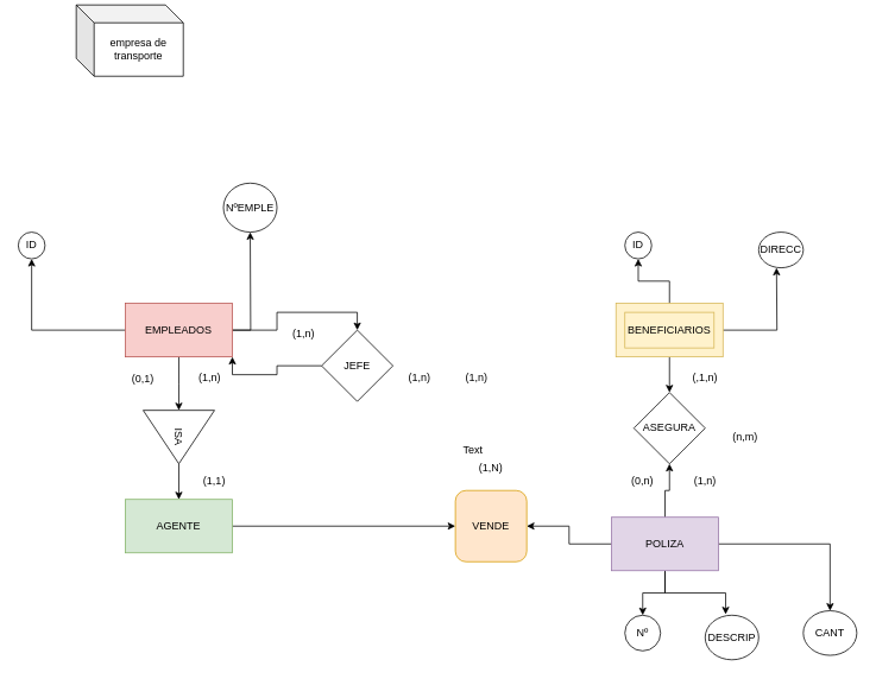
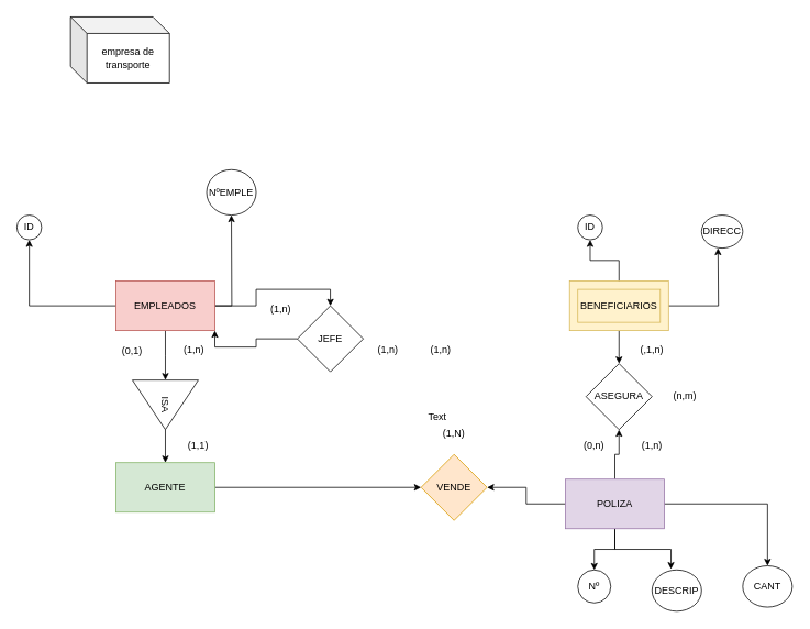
  <mxCell id="0" />
  <mxCell id="1" parent="0" />
  <mxCell id="2" style="edgeStyle=orthogonalEdgeStyle;rounded=0;orthogonalLoop=1;jettySize=auto;html=1;entryX=0.5;entryY=1;entryDx=0;entryDy=0;" parent="1" source="6" target="15" edge="1"><mxGeometry relative="1" as="geometry" /></mxCell>
  <mxCell id="3" style="edgeStyle=orthogonalEdgeStyle;rounded=0;orthogonalLoop=1;jettySize=auto;html=1;" parent="1" source="6" edge="1"><mxGeometry relative="1" as="geometry"><mxPoint x="280" y="260" as="targetPoint" /></mxGeometry></mxCell>
  <mxCell id="4" style="edgeStyle=orthogonalEdgeStyle;rounded=0;orthogonalLoop=1;jettySize=auto;html=1;" parent="1" source="6" edge="1"><mxGeometry relative="1" as="geometry"><mxPoint x="200" y="460" as="targetPoint" /></mxGeometry></mxCell>
  <mxCell id="5" style="edgeStyle=orthogonalEdgeStyle;rounded=0;orthogonalLoop=1;jettySize=auto;html=1;entryX=0.5;entryY=0;entryDx=0;entryDy=0;" parent="1" source="6" target="42" edge="1"><mxGeometry relative="1" as="geometry"><mxPoint x="380" y="360" as="targetPoint" /></mxGeometry></mxCell>
  <mxCell id="6" value="EMPLEADOS" style="rounded=0;whiteSpace=wrap;html=1;fillColor=#f8cecc;strokeColor=#b85450;" parent="1" vertex="1"><mxGeometry x="140" y="340" width="120" height="60" as="geometry" /></mxCell>
  <mxCell id="7" style="edgeStyle=orthogonalEdgeStyle;rounded=0;orthogonalLoop=1;jettySize=auto;html=1;entryX=1;entryY=0.5;entryDx=0;entryDy=0;" parent="1" source="12" target="17" edge="1"><mxGeometry relative="1" as="geometry" /></mxCell>
  <mxCell id="8" style="edgeStyle=orthogonalEdgeStyle;rounded=0;orthogonalLoop=1;jettySize=auto;html=1;entryX=0.5;entryY=1;entryDx=0;entryDy=0;" parent="1" source="12" target="25" edge="1"><mxGeometry relative="1" as="geometry" /></mxCell>
  <mxCell id="9" style="edgeStyle=orthogonalEdgeStyle;rounded=0;orthogonalLoop=1;jettySize=auto;html=1;entryX=0.5;entryY=0;entryDx=0;entryDy=0;" parent="1" source="12" target="18" edge="1"><mxGeometry relative="1" as="geometry" /></mxCell>
  <mxCell id="10" style="edgeStyle=orthogonalEdgeStyle;rounded=0;orthogonalLoop=1;jettySize=auto;html=1;entryX=0.383;entryY=-0.02;entryDx=0;entryDy=0;entryPerimeter=0;" parent="1" source="12" target="19" edge="1"><mxGeometry relative="1" as="geometry" /></mxCell>
  <mxCell id="11" style="edgeStyle=orthogonalEdgeStyle;rounded=0;orthogonalLoop=1;jettySize=auto;html=1;entryX=0.5;entryY=0;entryDx=0;entryDy=0;" parent="1" source="12" target="20" edge="1"><mxGeometry relative="1" as="geometry" /></mxCell>
  <mxCell id="12" value="POLIZA" style="rounded=0;whiteSpace=wrap;html=1;fillColor=#e1d5e7;strokeColor=#9673a6;" parent="1" vertex="1"><mxGeometry x="685" y="580" width="120" height="60" as="geometry" /></mxCell>
  <mxCell id="13" style="edgeStyle=orthogonalEdgeStyle;rounded=0;orthogonalLoop=1;jettySize=auto;html=1;entryX=0;entryY=0.5;entryDx=0;entryDy=0;" parent="1" source="14" target="17" edge="1"><mxGeometry relative="1" as="geometry" /></mxCell>
  <mxCell id="14" value="AGENTE" style="rounded=0;whiteSpace=wrap;html=1;fillColor=#d5e8d4;strokeColor=#82b366;" parent="1" vertex="1"><mxGeometry x="140" y="560" width="120" height="60" as="geometry" /></mxCell>
  <mxCell id="15" value="ID" style="ellipse;whiteSpace=wrap;html=1;" parent="1" vertex="1"><mxGeometry x="20" y="260" width="30" height="30" as="geometry" /></mxCell>
  <mxCell id="16" value="NºEMPLE" style="ellipse;whiteSpace=wrap;html=1;" parent="1" vertex="1"><mxGeometry x="250" y="205" width="60" height="55" as="geometry" /></mxCell>
- <mxCell id="17" value="VENDE" style="whiteSpace=wrap;html=1;fillColor=#ffe6cc;strokeColor=#d79b00;rounded=1;" parent="1" vertex="1"><mxGeometry x="510" y="550" width="80" height="80" as="geometry" /></mxCell>
+ <mxCell id="17" value="VENDE" style="rhombus;whiteSpace=wrap;html=1;fillColor=#ffe6cc;strokeColor=#d79b00;" parent="1" vertex="1"><mxGeometry x="510" y="550" width="80" height="80" as="geometry" /></mxCell>
  <mxCell id="18" value="Nº" style="ellipse;whiteSpace=wrap;html=1;" parent="1" vertex="1"><mxGeometry x="700" y="690" width="40" height="40" as="geometry" /></mxCell>
  <mxCell id="19" value="DESCRIP" style="ellipse;whiteSpace=wrap;html=1;" parent="1" vertex="1"><mxGeometry x="790" y="690" width="60" height="50" as="geometry" /></mxCell>
  <mxCell id="20" value="CANT" style="ellipse;whiteSpace=wrap;html=1;" parent="1" vertex="1"><mxGeometry x="900" y="685" width="60" height="50" as="geometry" /></mxCell>
  <mxCell id="21" style="edgeStyle=orthogonalEdgeStyle;rounded=0;orthogonalLoop=1;jettySize=auto;html=1;entryX=0.5;entryY=0;entryDx=0;entryDy=0;" parent="1" source="24" target="25" edge="1"><mxGeometry relative="1" as="geometry" /></mxCell>
  <mxCell id="22" style="edgeStyle=orthogonalEdgeStyle;rounded=0;orthogonalLoop=1;jettySize=auto;html=1;entryX=0.5;entryY=1;entryDx=0;entryDy=0;" parent="1" source="24" target="26" edge="1"><mxGeometry relative="1" as="geometry" /></mxCell>
  <mxCell id="23" style="edgeStyle=orthogonalEdgeStyle;rounded=0;orthogonalLoop=1;jettySize=auto;html=1;" parent="1" source="24" edge="1"><mxGeometry relative="1" as="geometry"><mxPoint x="870" y="300" as="targetPoint" /></mxGeometry></mxCell>
  <mxCell id="24" value="BENEFICIARIOS" style="rounded=0;whiteSpace=wrap;html=1;fillColor=#fff2cc;strokeColor=#d6b656;" parent="1" vertex="1"><mxGeometry x="690" y="340" width="120" height="60" as="geometry" /></mxCell>
  <mxCell id="25" value="ASEGURA" style="rhombus;whiteSpace=wrap;html=1;" parent="1" vertex="1"><mxGeometry x="710" y="440" width="80" height="80" as="geometry" /></mxCell>
  <mxCell id="26" value="ID" style="ellipse;whiteSpace=wrap;html=1;" parent="1" vertex="1"><mxGeometry x="700" y="260" width="30" height="30" as="geometry" /></mxCell>
  <mxCell id="27" value="DIRECC" style="ellipse;whiteSpace=wrap;html=1;" parent="1" vertex="1"><mxGeometry x="850" y="260" width="50" height="40" as="geometry" /></mxCell>
  <mxCell id="28" value="BENEFICIARIOS" style="rounded=0;whiteSpace=wrap;html=1;fillColor=#fff2cc;strokeColor=#d6b656;" parent="1" vertex="1"><mxGeometry x="700" y="350" width="100" height="40" as="geometry" /></mxCell>
  <mxCell id="29" value="(0,1)" style="text;html=1;strokeColor=none;fillColor=none;align=center;verticalAlign=middle;whiteSpace=wrap;rounded=0;" parent="1" vertex="1"><mxGeometry x="130" y="410" width="60" height="30" as="geometry" /></mxCell>
  <mxCell id="30" value="(1,n)" style="text;html=1;strokeColor=none;fillColor=none;align=center;verticalAlign=middle;whiteSpace=wrap;rounded=0;" parent="1" vertex="1"><mxGeometry x="205" y="409" width="60" height="30" as="geometry" /></mxCell>
  <mxCell id="31" value="(1,n)" style="text;html=1;strokeColor=none;fillColor=none;align=center;verticalAlign=middle;whiteSpace=wrap;rounded=0;" parent="1" vertex="1"><mxGeometry x="440" y="409" width="60" height="30" as="geometry" /></mxCell>
  <mxCell id="32" value="(1,n)" style="text;html=1;strokeColor=none;fillColor=none;align=center;verticalAlign=middle;whiteSpace=wrap;rounded=0;" parent="1" vertex="1"><mxGeometry x="504" y="408" width="60" height="30" as="geometry" /></mxCell>
  <mxCell id="33" value="(,1,n)" style="text;html=1;strokeColor=none;fillColor=none;align=center;verticalAlign=middle;whiteSpace=wrap;rounded=0;" parent="1" vertex="1"><mxGeometry x="760" y="408" width="60" height="30" as="geometry" /></mxCell>
  <mxCell id="34" value="(1,n)" style="text;html=1;strokeColor=none;fillColor=none;align=center;verticalAlign=middle;whiteSpace=wrap;rounded=0;" parent="1" vertex="1"><mxGeometry x="760" y="524" width="60" height="30" as="geometry" /></mxCell>
- <mxCell id="35" value="(n,m)" style="text;html=1;strokeColor=none;fillColor=none;align=center;verticalAlign=middle;whiteSpace=wrap;rounded=0;" parent="1" vertex="1"><mxGeometry x="805" y="475" width="60" height="30" as="geometry" /></mxCell>
+ <mxCell id="35" value="(n,m)" style="text;html=1;strokeColor=none;fillColor=none;align=center;verticalAlign=middle;whiteSpace=wrap;rounded=0;" parent="1" vertex="1"><mxGeometry x="800" y="465" width="60" height="30" as="geometry" /></mxCell>
  <mxCell id="36" value="(1,1)" style="text;html=1;strokeColor=none;fillColor=none;align=center;verticalAlign=middle;whiteSpace=wrap;rounded=0;" parent="1" vertex="1"><mxGeometry x="210" y="524" width="60" height="30" as="geometry" /></mxCell>
  <mxCell id="37" value="(0,n)" style="text;html=1;strokeColor=none;fillColor=none;align=center;verticalAlign=middle;whiteSpace=wrap;rounded=0;" parent="1" vertex="1"><mxGeometry x="690" y="524" width="60" height="30" as="geometry" /></mxCell>
  <mxCell id="38" value="(1,N)" style="text;html=1;strokeColor=none;fillColor=none;align=center;verticalAlign=middle;whiteSpace=wrap;rounded=0;" parent="1" vertex="1"><mxGeometry x="520" y="510" width="60" height="30" as="geometry" /></mxCell>
  <mxCell id="39" style="edgeStyle=orthogonalEdgeStyle;rounded=0;orthogonalLoop=1;jettySize=auto;html=1;entryX=0.5;entryY=0;entryDx=0;entryDy=0;" parent="1" source="40" target="14" edge="1"><mxGeometry relative="1" as="geometry" /></mxCell>
  <mxCell id="40" value="ISA" style="triangle;whiteSpace=wrap;html=1;rotation=90;" parent="1" vertex="1"><mxGeometry x="170" y="450" width="60" height="80" as="geometry" /></mxCell>
  <mxCell id="41" style="edgeStyle=orthogonalEdgeStyle;rounded=0;orthogonalLoop=1;jettySize=auto;html=1;entryX=1;entryY=1;entryDx=0;entryDy=0;" edge="1" parent="1" source="42" target="6"><mxGeometry relative="1" as="geometry" /></mxCell>
  <mxCell id="42" value="JEFE" style="rhombus;whiteSpace=wrap;html=1;" vertex="1" parent="1"><mxGeometry x="360" y="370" width="80" height="80" as="geometry" /></mxCell>
  <mxCell id="43" value="Text" style="text;html=1;strokeColor=none;fillColor=none;align=center;verticalAlign=middle;whiteSpace=wrap;rounded=0;" vertex="1" parent="1"><mxGeometry x="500" y="490" width="60" height="30" as="geometry" /></mxCell>
  <mxCell id="44" value="(1,n)" style="text;html=1;strokeColor=none;fillColor=none;align=center;verticalAlign=middle;whiteSpace=wrap;rounded=0;" vertex="1" parent="1"><mxGeometry x="310" y="360" width="60" height="30" as="geometry" /></mxCell>
- <mxCell id="45" value="empresa de transporte" style="shape=cube;whiteSpace=wrap;html=1;boundedLbl=1;backgroundOutline=1;darkOpacity=0.05;darkOpacity2=0.1;" vertex="1" parent="1"><mxGeometry x="85" y="5" width="120" height="80" as="geometry" /></mxCell>
+ <mxCell id="45" value="empresa de transporte" style="shape=cube;whiteSpace=wrap;html=1;boundedLbl=1;backgroundOutline=1;darkOpacity=0.05;darkOpacity2=0.1;" vertex="1" parent="1"><mxGeometry x="85" y="20" width="120" height="80" as="geometry" /></mxCell>
